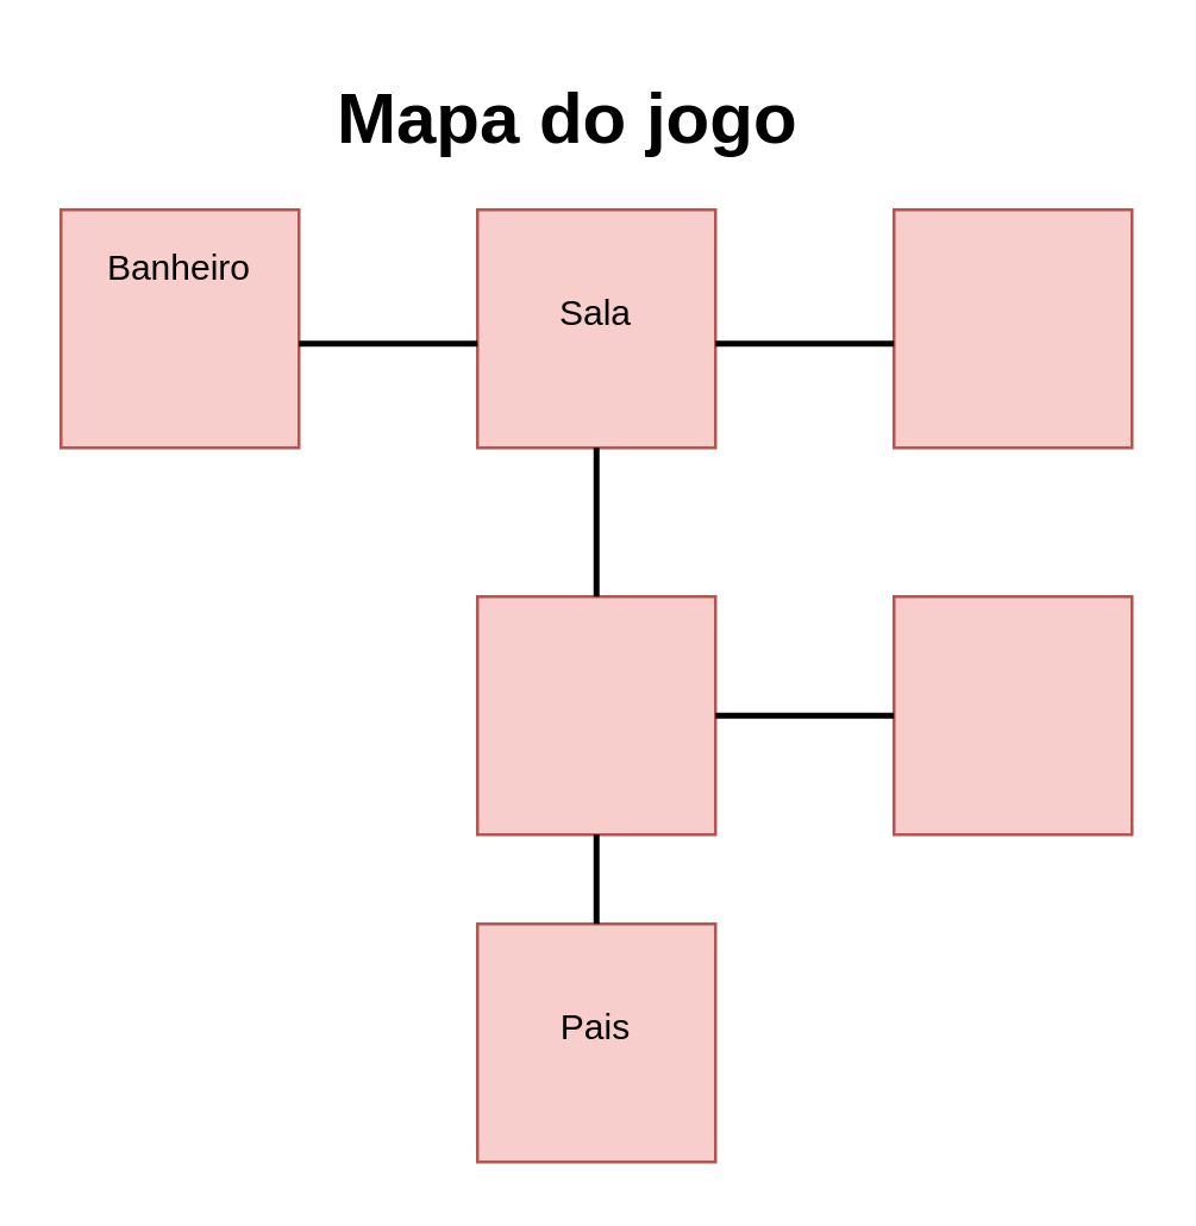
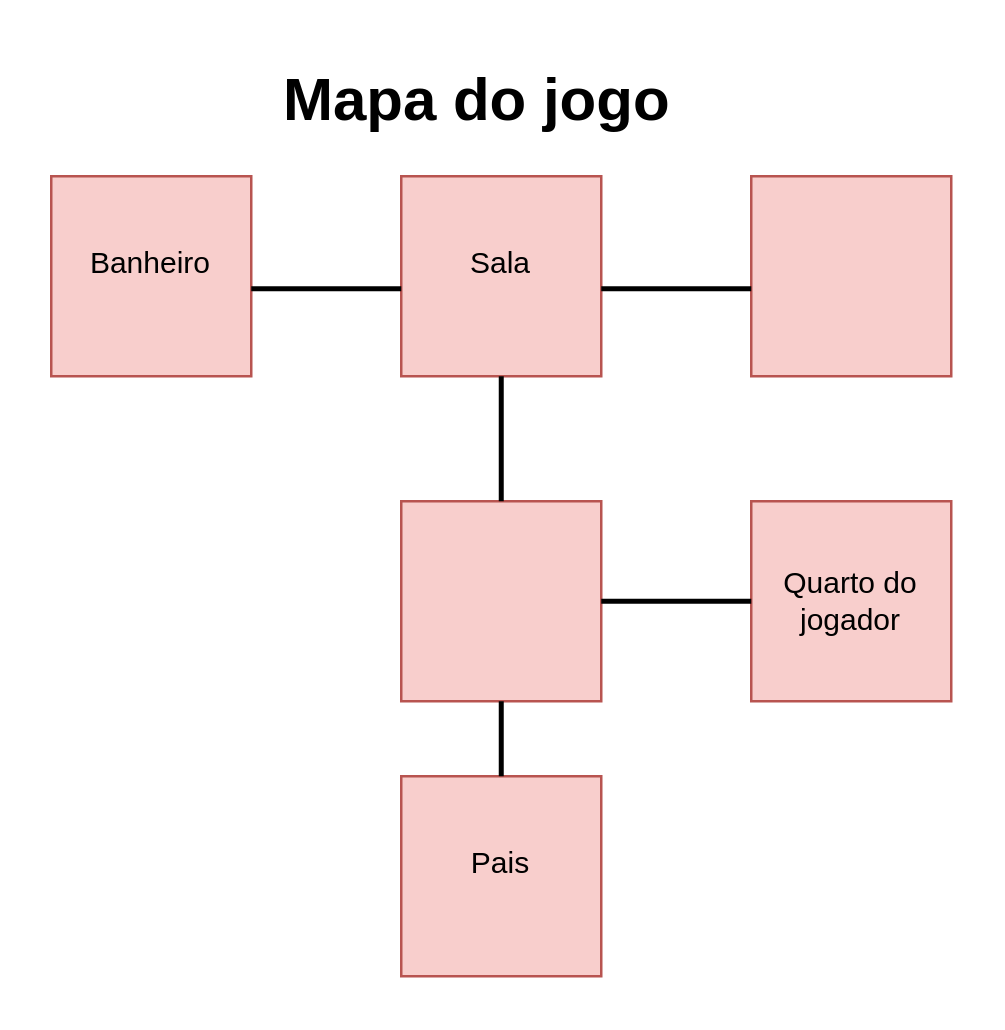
  <mxCell id="0" />
  <mxCell id="1" parent="0" />
  <mxCell id="2" value="" style="whiteSpace=wrap;html=1;aspect=fixed;fillColor=#f8cecc;strokeColor=#b85450;rounded=0;" vertex="1" parent="1"><mxGeometry x="160" y="70" width="80" height="80" as="geometry" /></mxCell>
  <mxCell id="3" value="" style="whiteSpace=wrap;html=1;aspect=fixed;strokeColor=#b85450;fillColor=#f8cecc;rounded=0;" vertex="1" parent="1"><mxGeometry x="20" y="70" width="80" height="80" as="geometry" /></mxCell>
  <mxCell id="4" value="" style="whiteSpace=wrap;html=1;aspect=fixed;fillColor=#f8cecc;strokeColor=#b85450;rounded=0;" vertex="1" parent="1"><mxGeometry x="300" y="70" width="80" height="80" as="geometry" /></mxCell>
  <mxCell id="5" value="" style="whiteSpace=wrap;html=1;aspect=fixed;strokeColor=#b85450;fillColor=#f8cecc;rounded=0;" vertex="1" parent="1"><mxGeometry x="160" y="200" width="80" height="80" as="geometry" /></mxCell>
  <mxCell id="6" value="" style="line;strokeWidth=2;html=1;" vertex="1" parent="1"><mxGeometry x="100" y="110" width="60" height="10" as="geometry" /></mxCell>
  <mxCell id="7" value="" style="line;strokeWidth=2;html=1;direction=south;" vertex="1" parent="1"><mxGeometry x="195" y="150" width="10" height="50" as="geometry" /></mxCell>
  <mxCell id="8" value="" style="line;strokeWidth=2;html=1;" vertex="1" parent="1"><mxGeometry x="240" y="110" width="60" height="10" as="geometry" /></mxCell>
  <mxCell id="9" value="Sala" style="text;html=1;align=center;verticalAlign=middle;whiteSpace=wrap;rounded=0;" vertex="1" parent="1"><mxGeometry x="170" y="90" width="60" height="30" as="geometry" /></mxCell>
  <mxCell id="10" value="" style="whiteSpace=wrap;html=1;aspect=fixed;fillColor=#f8cecc;strokeColor=#b85450;" vertex="1" parent="1"><mxGeometry x="160" y="310" width="80" height="80" as="geometry" /></mxCell>
  <mxCell id="11" value="" style="whiteSpace=wrap;html=1;aspect=fixed;fillColor=#f8cecc;strokeColor=#b85450;" vertex="1" parent="1"><mxGeometry x="300" y="200" width="80" height="80" as="geometry" /></mxCell>
  <mxCell id="12" value="" style="line;strokeWidth=2;html=1;" vertex="1" parent="1"><mxGeometry x="240" y="235" width="60" height="10" as="geometry" /></mxCell>
  <mxCell id="13" value="" style="line;strokeWidth=2;html=1;direction=south;" vertex="1" parent="1"><mxGeometry x="195" y="280" width="10" height="30" as="geometry" /></mxCell>
- <mxCell id="14" value="Banheiro" style="text;html=1;align=center;verticalAlign=middle;whiteSpace=wrap;rounded=0;" vertex="1" parent="1"><mxGeometry x="30" y="75" width="60" height="30" as="geometry" /></mxCell>
+ <mxCell id="14" value="Banheiro" style="text;html=1;align=center;verticalAlign=middle;whiteSpace=wrap;rounded=0;" vertex="1" parent="1"><mxGeometry x="30" y="90" width="60" height="30" as="geometry" /></mxCell>
  <mxCell id="15" value="Pais" style="text;html=1;align=center;verticalAlign=middle;whiteSpace=wrap;rounded=0;" vertex="1" parent="1"><mxGeometry x="170" y="330" width="60" height="30" as="geometry" /></mxCell>
+ <mxCell id="16" value="Quarto do jogador" style="text;html=1;align=center;verticalAlign=middle;whiteSpace=wrap;rounded=0;" vertex="1" parent="1"><mxGeometry x="310" y="225" width="60" height="30" as="geometry" /></mxCell>
  <mxCell id="17" value="Mapa do jogo" style="text;strokeColor=none;fillColor=none;html=1;fontSize=24;fontStyle=1;verticalAlign=middle;align=center;" vertex="1" parent="1"><mxGeometry x="140" y="20" width="100" height="40" as="geometry" /></mxCell>
